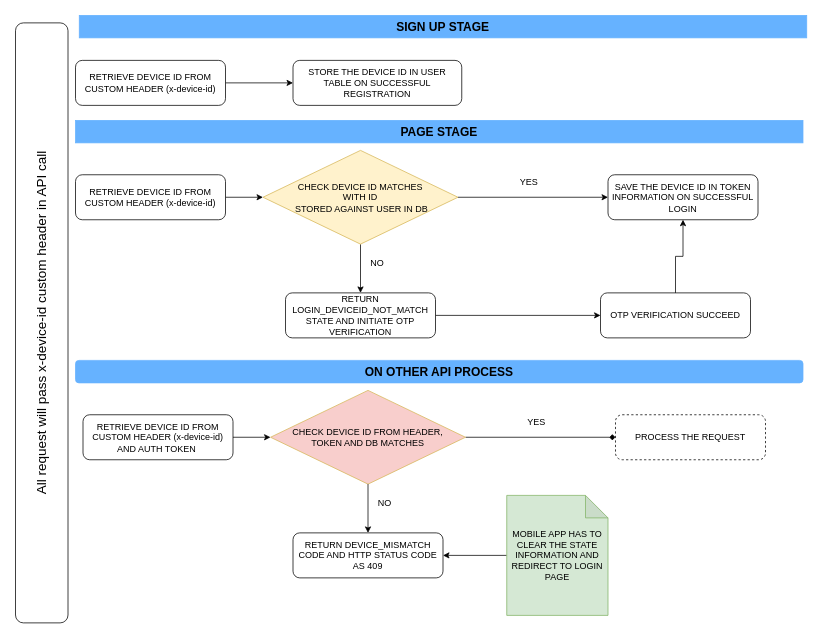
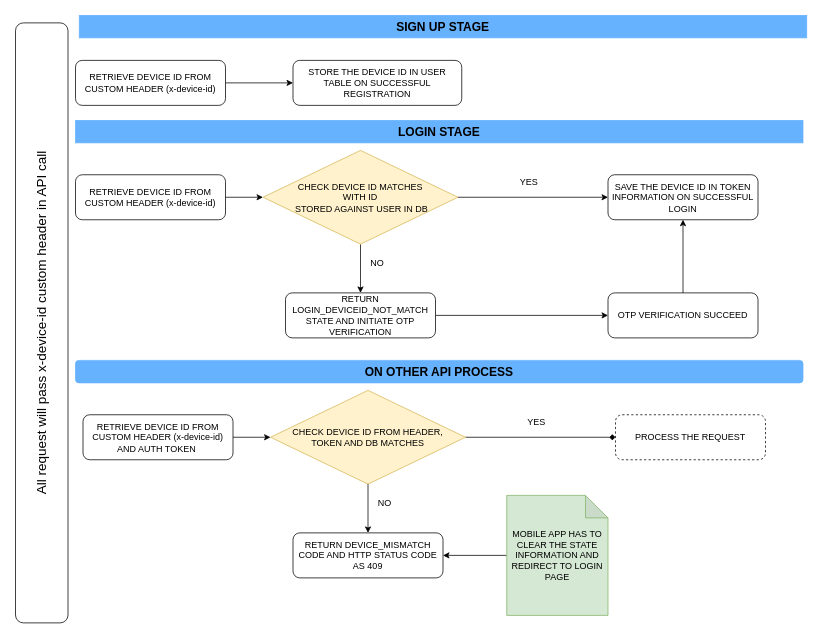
  <mxCell id="0" />
  <mxCell id="1" parent="0" />
  <mxCell id="2" value="&lt;font style=&quot;font-size: 18px&quot;&gt;All request will pass x-device-id custom header in API call&lt;/font&gt;" style="rounded=1;whiteSpace=wrap;html=1;horizontal=0;" parent="1" vertex="1"><mxGeometry x="20" y="30" width="70" height="800" as="geometry" /></mxCell>
  <mxCell id="3" value="&lt;b&gt;&lt;font style=&quot;font-size: 16px&quot;&gt;SIGN UP STAGE&lt;/font&gt;&lt;/b&gt;" style="rounded=0;whiteSpace=wrap;html=1;strokeColor=#66B2FF;fillColor=#66B2FF;" parent="1" vertex="1"><mxGeometry x="105" y="20" width="970" height="30" as="geometry" /></mxCell>
  <mxCell id="4" style="edgeStyle=orthogonalEdgeStyle;rounded=0;orthogonalLoop=1;jettySize=auto;html=1;entryX=0;entryY=0.5;entryDx=0;entryDy=0;" parent="1" source="5" target="6" edge="1"><mxGeometry relative="1" as="geometry"><mxPoint x="350" y="110" as="targetPoint" /></mxGeometry></mxCell>
  <mxCell id="5" value="RETRIEVE DEVICE ID FROM CUSTOM HEADER (x-device-id)" style="rounded=1;whiteSpace=wrap;html=1;fillColor=#FFFFFF;" parent="1" vertex="1"><mxGeometry x="100" y="80" width="200" height="60" as="geometry" /></mxCell>
  <mxCell id="6" value="STORE THE DEVICE ID IN USER TABLE ON SUCCESSFUL REGISTRATION" style="rounded=1;whiteSpace=wrap;html=1;strokeColor=#000000;fillColor=#FFFFFF;" parent="1" vertex="1"><mxGeometry x="390" y="80" width="225" height="60" as="geometry" /></mxCell>
- <mxCell id="7" value="&lt;b&gt;&lt;font style=&quot;font-size: 16px&quot;&gt;PAGE STAGE&lt;/font&gt;&lt;/b&gt;" style="rounded=0;whiteSpace=wrap;html=1;strokeColor=#66B2FF;fillColor=#66B2FF;" parent="1" vertex="1"><mxGeometry x="100" y="160" width="970" height="30" as="geometry" /></mxCell>
+ <mxCell id="7" value="&lt;b&gt;&lt;font style=&quot;font-size: 16px&quot;&gt;LOGIN STAGE&lt;/font&gt;&lt;/b&gt;" style="rounded=0;whiteSpace=wrap;html=1;strokeColor=#66B2FF;fillColor=#66B2FF;" parent="1" vertex="1"><mxGeometry x="100" y="160" width="970" height="30" as="geometry" /></mxCell>
  <mxCell id="8" style="edgeStyle=orthogonalEdgeStyle;rounded=0;orthogonalLoop=1;jettySize=auto;html=1;entryX=0;entryY=0.5;entryDx=0;entryDy=0;" parent="1" source="9" target="22" edge="1"><mxGeometry relative="1" as="geometry"><mxPoint x="350" y="240" as="targetPoint" /></mxGeometry></mxCell>
  <mxCell id="9" value="RETRIEVE DEVICE ID FROM CUSTOM HEADER (x-device-id)" style="rounded=1;whiteSpace=wrap;html=1;fillColor=#FFFFFF;" parent="1" vertex="1"><mxGeometry x="100" y="232.5" width="200" height="60" as="geometry" /></mxCell>
  <mxCell id="10" style="edgeStyle=orthogonalEdgeStyle;rounded=0;orthogonalLoop=1;jettySize=auto;html=1;exitX=1;exitY=0.5;exitDx=0;exitDy=0;" parent="1" source="22" target="12" edge="1"><mxGeometry relative="1" as="geometry"><mxPoint x="550" y="240" as="sourcePoint" /></mxGeometry></mxCell>
  <mxCell id="11" style="edgeStyle=orthogonalEdgeStyle;rounded=0;orthogonalLoop=1;jettySize=auto;html=1;entryX=0.5;entryY=0;entryDx=0;entryDy=0;exitX=0.5;exitY=1;exitDx=0;exitDy=0;" parent="1" source="22" target="15" edge="1"><mxGeometry relative="1" as="geometry"><mxPoint x="450" y="270" as="sourcePoint" /></mxGeometry></mxCell>
  <mxCell id="12" value="SAVE THE DEVICE ID IN TOKEN INFORMATION ON SUCCESSFUL LOGIN" style="rounded=1;whiteSpace=wrap;html=1;fillColor=#FFFFFF;" parent="1" vertex="1"><mxGeometry x="810" y="232.5" width="200" height="60" as="geometry" /></mxCell>
  <mxCell id="13" value="YES" style="text;html=1;strokeColor=none;fillColor=none;align=center;verticalAlign=middle;whiteSpace=wrap;rounded=0;" parent="1" vertex="1"><mxGeometry x="630" y="232.5" width="150" height="20" as="geometry" /></mxCell>
  <mxCell id="14" style="edgeStyle=orthogonalEdgeStyle;rounded=0;orthogonalLoop=1;jettySize=auto;html=1;entryX=0;entryY=0.5;entryDx=0;entryDy=0;" parent="1" source="15" target="18" edge="1"><mxGeometry relative="1" as="geometry" /></mxCell>
  <mxCell id="15" value="RETURN LOGIN_DEVICEID_NOT_MATCH STATE AND INITIATE OTP VERIFICATION" style="rounded=1;whiteSpace=wrap;html=1;fillColor=#FFFFFF;" parent="1" vertex="1"><mxGeometry x="380" y="390" width="200" height="60" as="geometry" /></mxCell>
  <mxCell id="16" value="NO" style="text;html=1;strokeColor=none;fillColor=none;align=center;verticalAlign=middle;whiteSpace=wrap;rounded=0;" parent="1" vertex="1"><mxGeometry x="415" y="340" width="175" height="20" as="geometry" /></mxCell>
  <mxCell id="17" style="edgeStyle=orthogonalEdgeStyle;rounded=0;orthogonalLoop=1;jettySize=auto;html=1;entryX=0.5;entryY=1;entryDx=0;entryDy=0;" parent="1" source="18" target="12" edge="1"><mxGeometry relative="1" as="geometry" /></mxCell>
- <mxCell id="18" value="OTP VERIFICATION SUCCEED" style="rounded=1;whiteSpace=wrap;html=1;fillColor=#FFFFFF;" parent="1" vertex="1"><mxGeometry x="800" y="390" width="200" height="60" as="geometry" /></mxCell>
+ <mxCell id="18" value="OTP VERIFICATION SUCCEED" style="rounded=1;whiteSpace=wrap;html=1;fillColor=#FFFFFF;" parent="1" vertex="1"><mxGeometry x="810" y="390" width="200" height="60" as="geometry" /></mxCell>
  <mxCell id="19" value="&lt;b&gt;&lt;font style=&quot;font-size: 16px&quot;&gt;ON OTHER API PROCESS&lt;/font&gt;&lt;/b&gt;" style="whiteSpace=wrap;html=1;strokeColor=#66B2FF;fillColor=#66B2FF;rounded=1;" parent="1" vertex="1"><mxGeometry x="100" y="480" width="970" height="30" as="geometry" /></mxCell>
  <mxCell id="20" style="edgeStyle=orthogonalEdgeStyle;rounded=0;orthogonalLoop=1;jettySize=auto;html=1;entryX=0;entryY=0.5;entryDx=0;entryDy=0;" parent="1" edge="1"><mxGeometry relative="1" as="geometry"><mxPoint x="300" y="560" as="sourcePoint" /></mxGeometry></mxCell>
  <mxCell id="21" style="edgeStyle=orthogonalEdgeStyle;rounded=0;orthogonalLoop=1;jettySize=auto;html=1;" parent="1" edge="1"><mxGeometry relative="1" as="geometry"><mxPoint x="550" y="560" as="sourcePoint" /></mxGeometry></mxCell>
  <mxCell id="22" value="CHECK DEVICE ID MATCHES &lt;br&gt;WITH ID&lt;br&gt;&amp;nbsp;STORED AGAINST USER IN DB" style="rhombus;whiteSpace=wrap;html=1;strokeColor=#d6b656;fillColor=#fff2cc;" parent="1" vertex="1"><mxGeometry x="350" y="200" width="260" height="125" as="geometry" /></mxCell>
  <mxCell id="23" style="edgeStyle=orthogonalEdgeStyle;rounded=0;orthogonalLoop=1;jettySize=auto;html=1;" parent="1" source="24" target="26" edge="1"><mxGeometry relative="1" as="geometry" /></mxCell>
  <mxCell id="24" value="RETRIEVE DEVICE ID FROM CUSTOM HEADER (x-device-id) AND AUTH TOKEN&amp;nbsp;" style="rounded=1;whiteSpace=wrap;html=1;fillColor=#FFFFFF;" parent="1" vertex="1"><mxGeometry x="110" y="552.5" width="200" height="60" as="geometry" /></mxCell>
  <mxCell id="25" style="edgeStyle=orthogonalEdgeStyle;rounded=0;orthogonalLoop=1;jettySize=auto;html=1;entryX=0;entryY=0.5;entryDx=0;entryDy=0;endArrow=diamond;" parent="1" source="26" target="27" edge="1"><mxGeometry relative="1" as="geometry" /></mxCell>
- <mxCell id="26" value="CHECK DEVICE ID FROM HEADER, &lt;br&gt;TOKEN AND DB MATCHES" style="rhombus;whiteSpace=wrap;html=1;strokeColor=#d6b656;fillColor=#f8cecc;" parent="1" vertex="1"><mxGeometry x="360" y="520" width="260" height="125" as="geometry" /></mxCell>
+ <mxCell id="26" value="CHECK DEVICE ID FROM HEADER, &lt;br&gt;TOKEN AND DB MATCHES" style="rhombus;whiteSpace=wrap;html=1;strokeColor=#d6b656;fillColor=#fff2cc;" parent="1" vertex="1"><mxGeometry x="360" y="520" width="260" height="125" as="geometry" /></mxCell>
  <mxCell id="27" value="PROCESS THE REQUEST" style="rounded=1;whiteSpace=wrap;html=1;fillColor=#FFFFFF;dashed=1;" parent="1" vertex="1"><mxGeometry x="820" y="552.5" width="200" height="60" as="geometry" /></mxCell>
  <mxCell id="28" value="RETURN DEVICE_MISMATCH CODE AND HTTP STATUS CODE AS 409" style="rounded=1;whiteSpace=wrap;html=1;fillColor=#FFFFFF;" parent="1" vertex="1"><mxGeometry x="390" y="710" width="200" height="60" as="geometry" /></mxCell>
  <mxCell id="29" value="YES" style="text;html=1;strokeColor=none;fillColor=none;align=center;verticalAlign=middle;whiteSpace=wrap;rounded=0;" parent="1" vertex="1"><mxGeometry x="640" y="552.5" width="150" height="20" as="geometry" /></mxCell>
  <mxCell id="30" value="NO" style="text;html=1;strokeColor=none;fillColor=none;align=center;verticalAlign=middle;whiteSpace=wrap;rounded=0;" parent="1" vertex="1"><mxGeometry x="425" y="660" width="175" height="20" as="geometry" /></mxCell>
  <mxCell id="31" style="edgeStyle=orthogonalEdgeStyle;rounded=0;orthogonalLoop=1;jettySize=auto;html=1;exitX=0.5;exitY=1;exitDx=0;exitDy=0;" parent="1" source="26" target="28" edge="1"><mxGeometry relative="1" as="geometry"><mxPoint x="490" y="335" as="sourcePoint" /><mxPoint x="490" y="400" as="targetPoint" /></mxGeometry></mxCell>
  <mxCell id="32" style="edgeStyle=orthogonalEdgeStyle;rounded=0;orthogonalLoop=1;jettySize=auto;html=1;entryX=1;entryY=0.5;entryDx=0;entryDy=0;" parent="1" source="33" target="28" edge="1"><mxGeometry relative="1" as="geometry" /></mxCell>
  <mxCell id="33" value="MOBILE APP HAS TO CLEAR THE STATE INFORMATION AND REDIRECT TO LOGIN PAGE" style="shape=note;whiteSpace=wrap;html=1;backgroundOutline=1;darkOpacity=0.05;strokeColor=#82b366;fillColor=#d5e8d4;" parent="1" vertex="1"><mxGeometry x="675" y="660" width="135" height="160" as="geometry" /></mxCell>
